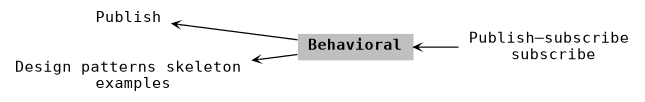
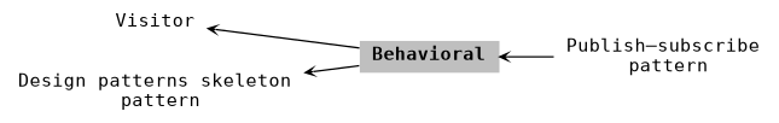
  digraph {
    fontname="DejaVu Sans Mono"
    rankdir=LR
    node [color=black fontname="DejaVu Sans Mono" fontsize=12 shape=plaintext]
    edge [arrowhead=open arrowsize=0.5 arrowtail=open dir=back fontname="DejaVu Sans Mono" fontsize=15 labelfontsize=15 shape=plaintext style=solid]
    n1 [fillcolor=grey75 fontcolor=black height=0.2 label=<<b>Behavioral</b>> style=filled width=0.4]
-   n2 [height=0.2 label="Publish–subscribe\l subscribe" width=0.4]
-   n3 [height=0.2 label=Publish width=0.4]
-   n4 [height=0.2 label="Design patterns skeleton\l examples" width=0.4]
+   n2 [height=0.2 label="Publish–subscribe\l pattern" width=0.4]
+   n3 [height=0.2 label=Visitor width=0.4]
+   n4 [height=0.2 label="Design patterns skeleton\l pattern" width=0.4]
    n1 -> n2
    n3 -> n1
    n4 -> n1
  }
